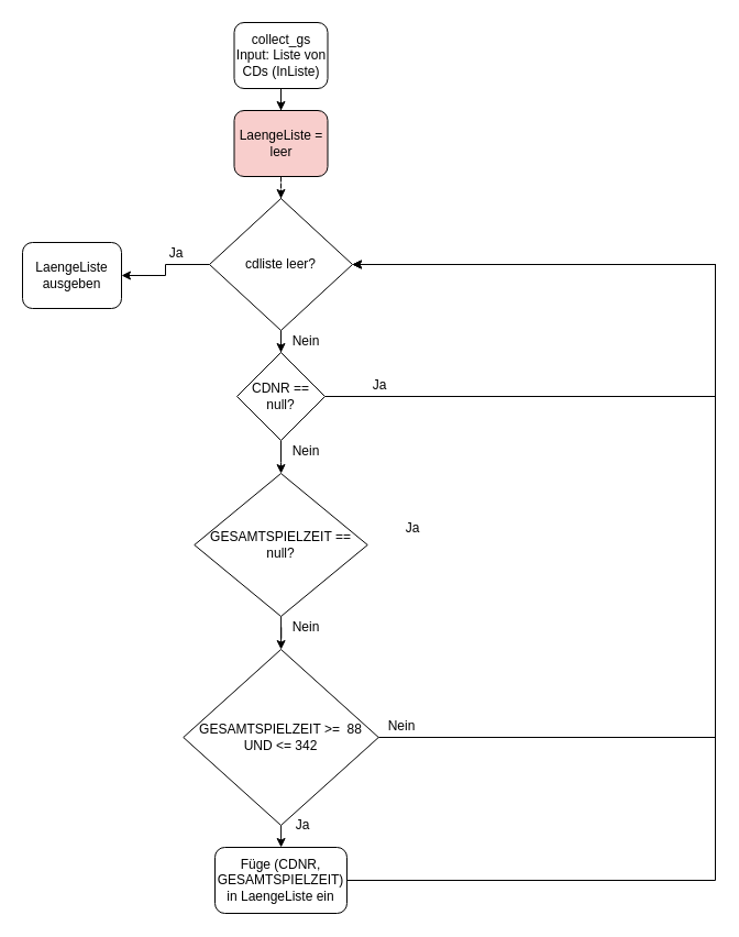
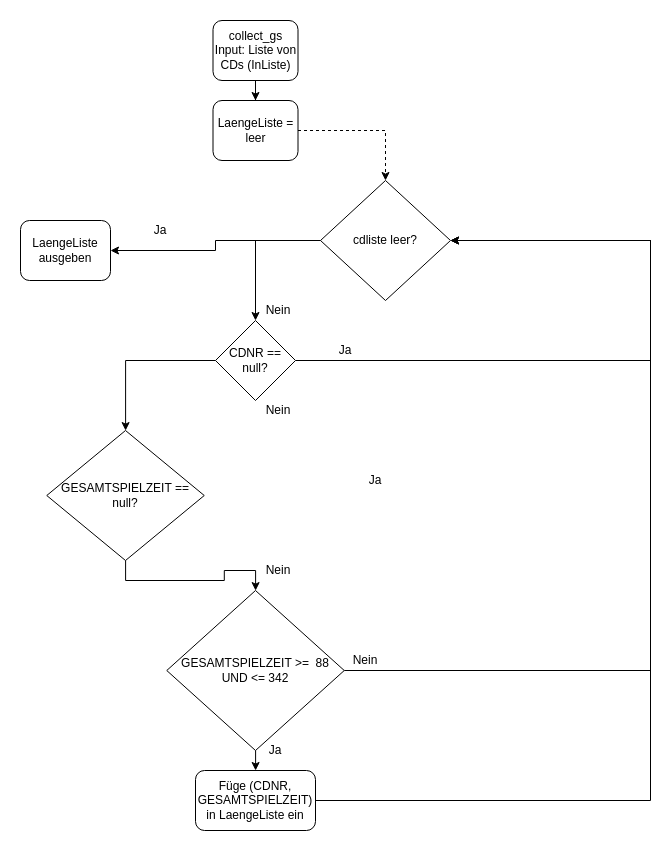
  <mxCell id="0" />
  <mxCell id="1" parent="0" />
  <mxCell id="2" style="edgeStyle=orthogonalEdgeStyle;rounded=0;orthogonalLoop=1;jettySize=auto;html=1;" parent="1" source="4" target="13" edge="1"><mxGeometry relative="1" as="geometry" /></mxCell>
  <mxCell id="3" style="edgeStyle=orthogonalEdgeStyle;rounded=0;orthogonalLoop=1;jettySize=auto;html=1;exitX=0;exitY=0.5;exitDx=0;exitDy=0;entryX=1;entryY=0.5;entryDx=0;entryDy=0;" parent="1" source="4" target="16" edge="1"><mxGeometry relative="1" as="geometry" /></mxCell>
- <mxCell id="4" value="cdliste leer?" style="rhombus;whiteSpace=wrap;html=1;" parent="1" vertex="1"><mxGeometry x="190" y="180" width="130" height="120" as="geometry" /></mxCell>
+ <mxCell id="4" value="cdliste leer?" style="rhombus;whiteSpace=wrap;html=1;" parent="1" vertex="1"><mxGeometry x="320" y="180" width="130" height="120" as="geometry" /></mxCell>
  <mxCell id="5" style="edgeStyle=orthogonalEdgeStyle;rounded=0;orthogonalLoop=1;jettySize=auto;html=1;" parent="1" source="6" target="25" edge="1"><mxGeometry relative="1" as="geometry" /></mxCell>
- <mxCell id="6" value="GESAMTSPIELZEIT == null?" style="rhombus;whiteSpace=wrap;html=1;" parent="1" vertex="1"><mxGeometry x="176.25" y="430" width="157.5" height="130" as="geometry" /></mxCell>
+ <mxCell id="6" value="GESAMTSPIELZEIT == null?" style="rhombus;whiteSpace=wrap;html=1;" parent="1" vertex="1"><mxGeometry x="46.25" y="430" width="157.5" height="130" as="geometry" /></mxCell>
  <mxCell id="7" style="edgeStyle=orthogonalEdgeStyle;rounded=0;orthogonalLoop=1;jettySize=auto;html=1;" parent="1" source="8" target="10" edge="1"><mxGeometry relative="1" as="geometry" /></mxCell>
  <mxCell id="8" value="collect_gs&lt;br&gt;Input: Liste von CDs (InListe)" style="rounded=1;whiteSpace=wrap;html=1;" parent="1" vertex="1"><mxGeometry x="212.5" y="20" width="85" height="60" as="geometry" /></mxCell>
  <mxCell id="9" style="edgeStyle=orthogonalEdgeStyle;rounded=0;orthogonalLoop=1;jettySize=auto;html=1;dashed=1;" parent="1" source="10" target="4" edge="1"><mxGeometry relative="1" as="geometry" /></mxCell>
- <mxCell id="10" value="LaengeListe = leer" style="rounded=1;whiteSpace=wrap;html=1;fillColor=#f8cecc;" parent="1" vertex="1"><mxGeometry x="212.5" y="100" width="85" height="60" as="geometry" /></mxCell>
+ <mxCell id="10" value="LaengeListe = leer" style="rounded=1;whiteSpace=wrap;html=1;" parent="1" vertex="1"><mxGeometry x="212.5" y="100" width="85" height="60" as="geometry" /></mxCell>
  <mxCell id="11" style="edgeStyle=orthogonalEdgeStyle;rounded=0;orthogonalLoop=1;jettySize=auto;html=1;" parent="1" source="13" target="6" edge="1"><mxGeometry relative="1" as="geometry" /></mxCell>
  <mxCell id="12" style="edgeStyle=orthogonalEdgeStyle;rounded=0;orthogonalLoop=1;jettySize=auto;html=1;exitX=1;exitY=0.5;exitDx=0;exitDy=0;entryX=1;entryY=0.5;entryDx=0;entryDy=0;" parent="1" source="13" target="4" edge="1"><mxGeometry relative="1" as="geometry"><Array as="points"><mxPoint x="650" y="360" /><mxPoint x="650" y="240" /></Array></mxGeometry></mxCell>
  <mxCell id="13" value="CDNR == null?" style="rhombus;whiteSpace=wrap;html=1;" parent="1" vertex="1"><mxGeometry x="215" y="320" width="80" height="80" as="geometry" /></mxCell>
  <mxCell id="14" style="edgeStyle=orthogonalEdgeStyle;rounded=0;orthogonalLoop=1;jettySize=auto;html=1;entryX=1;entryY=0.5;entryDx=0;entryDy=0;" parent="1" source="15" target="4" edge="1"><mxGeometry relative="1" as="geometry"><Array as="points"><mxPoint x="650" y="800" /><mxPoint x="650" y="240" /></Array></mxGeometry></mxCell>
  <mxCell id="15" value="Füge (CDNR, GESAMTSPIELZEIT) in LaengeListe ein" style="rounded=1;whiteSpace=wrap;html=1;" parent="1" vertex="1"><mxGeometry x="195" y="770" width="120" height="60" as="geometry" /></mxCell>
  <mxCell id="16" value="LaengeListe ausgeben" style="rounded=1;whiteSpace=wrap;html=1;" parent="1" vertex="1"><mxGeometry x="20" y="220" width="90" height="60" as="geometry" /></mxCell>
  <mxCell id="17" value="Ja" style="text;html=1;strokeColor=none;fillColor=none;align=center;verticalAlign=middle;whiteSpace=wrap;rounded=0;" parent="1" vertex="1"><mxGeometry x="140" y="220" width="40" height="20" as="geometry" /></mxCell>
  <mxCell id="18" value="Ja" style="text;html=1;strokeColor=none;fillColor=none;align=center;verticalAlign=middle;whiteSpace=wrap;rounded=0;" parent="1" vertex="1"><mxGeometry x="325" y="340" width="40" height="20" as="geometry" /></mxCell>
  <mxCell id="19" value="Ja" style="text;html=1;strokeColor=none;fillColor=none;align=center;verticalAlign=middle;whiteSpace=wrap;rounded=0;" parent="1" vertex="1"><mxGeometry x="355" y="470" width="40" height="20" as="geometry" /></mxCell>
  <mxCell id="20" value="Nein" style="text;html=1;strokeColor=none;fillColor=none;align=center;verticalAlign=middle;whiteSpace=wrap;rounded=0;" parent="1" vertex="1"><mxGeometry x="257.5" y="300" width="40" height="20" as="geometry" /></mxCell>
  <mxCell id="21" value="Nein" style="text;html=1;strokeColor=none;fillColor=none;align=center;verticalAlign=middle;whiteSpace=wrap;rounded=0;" parent="1" vertex="1"><mxGeometry x="257.5" y="400" width="40" height="20" as="geometry" /></mxCell>
  <mxCell id="22" value="Nein" style="text;html=1;strokeColor=none;fillColor=none;align=center;verticalAlign=middle;whiteSpace=wrap;rounded=0;" parent="1" vertex="1"><mxGeometry x="257.5" y="560" width="40" height="20" as="geometry" /></mxCell>
  <mxCell id="23" style="edgeStyle=orthogonalEdgeStyle;rounded=0;orthogonalLoop=1;jettySize=auto;html=1;" parent="1" source="25" target="15" edge="1"><mxGeometry relative="1" as="geometry" /></mxCell>
  <mxCell id="24" style="edgeStyle=orthogonalEdgeStyle;rounded=0;orthogonalLoop=1;jettySize=auto;html=1;entryX=1;entryY=0.5;entryDx=0;entryDy=0;" parent="1" source="25" target="4" edge="1"><mxGeometry relative="1" as="geometry"><Array as="points"><mxPoint x="650" y="670" /><mxPoint x="650" y="240" /></Array></mxGeometry></mxCell>
  <mxCell id="25" value="GESAMTSPIELZEIT &amp;gt;=&amp;nbsp; 88 UND &amp;lt;= 342" style="rhombus;whiteSpace=wrap;html=1;" parent="1" vertex="1"><mxGeometry x="166.25" y="590" width="177.5" height="160" as="geometry" /></mxCell>
  <mxCell id="26" value="Ja" style="text;html=1;strokeColor=none;fillColor=none;align=center;verticalAlign=middle;whiteSpace=wrap;rounded=0;" parent="1" vertex="1"><mxGeometry x="255" y="740" width="40" height="20" as="geometry" /></mxCell>
  <mxCell id="27" value="Nein" style="text;html=1;strokeColor=none;fillColor=none;align=center;verticalAlign=middle;whiteSpace=wrap;rounded=0;" parent="1" vertex="1"><mxGeometry x="345" y="650" width="40" height="20" as="geometry" /></mxCell>
